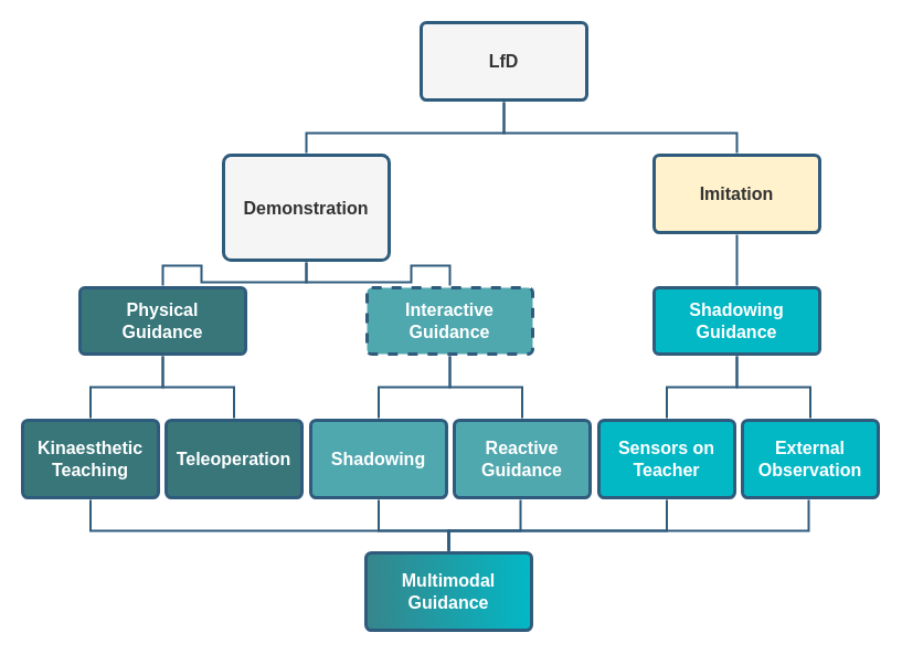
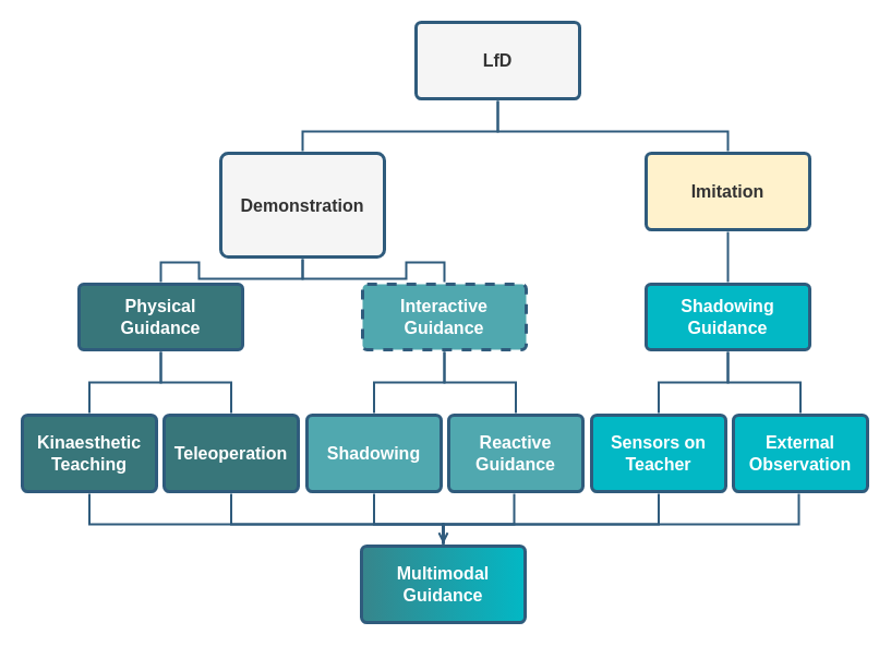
  <mxCell id="0" />
  <mxCell id="1" parent="0" />
  <mxCell id="2" style="edgeStyle=orthogonalEdgeStyle;rounded=0;orthogonalLoop=1;jettySize=auto;html=1;strokeWidth=2;endArrow=none;endFill=0;strokeColor=#2F5B7C;" edge="1" parent="1" source="4" target="7"><mxGeometry relative="1" as="geometry" /></mxCell>
  <mxCell id="3" style="edgeStyle=orthogonalEdgeStyle;rounded=0;orthogonalLoop=1;jettySize=auto;html=1;strokeWidth=2;endArrow=none;endFill=0;strokeColor=#2F5B7C;" edge="1" parent="1" source="4" target="10"><mxGeometry relative="1" as="geometry" /></mxCell>
  <mxCell id="4" value="Demonstration" style="rounded=1;whiteSpace=wrap;html=1;shadow=0;labelBackgroundColor=none;strokeColor=#2f5b7c;strokeWidth=3;fillColor=#f5f5f5;fontFamily=Helvetica;fontSize=16;fontColor=#333333;align=center;fontStyle=1;spacing=5;arcSize=7;perimeterSpacing=2;" parent="1" vertex="1"><mxGeometry x="202" y="140" width="150" height="95" as="geometry" /></mxCell>
  <mxCell id="5" style="edgeStyle=orthogonalEdgeStyle;rounded=0;orthogonalLoop=1;jettySize=auto;html=1;strokeWidth=2;endArrow=none;endFill=0;strokeColor=#2F5B7C;" edge="1" parent="1" source="7" target="12"><mxGeometry relative="1" as="geometry" /></mxCell>
  <mxCell id="6" style="edgeStyle=orthogonalEdgeStyle;rounded=0;orthogonalLoop=1;jettySize=auto;html=1;strokeWidth=2;endArrow=none;endFill=0;strokeColor=#2F5B7C;" edge="1" parent="1" source="7" target="14"><mxGeometry relative="1" as="geometry" /></mxCell>
  <mxCell id="7" value="Physical&lt;div&gt;Guidance&lt;/div&gt;" style="rounded=1;html=1;shadow=0;labelBackgroundColor=none;strokeColor=#2F5B7C;strokeWidth=3;fillColor=#38767a;fontFamily=Helvetica;fontSize=16;fontColor=#FFFFFF;align=center;spacing=5;fontStyle=1;arcSize=7;perimeterSpacing=2;labelBorderColor=none;textShadow=0;whiteSpace=wrap;horizontal=1;" parent="1" vertex="1"><mxGeometry x="72" y="260" width="150" height="60" as="geometry" /></mxCell>
  <mxCell id="8" style="edgeStyle=orthogonalEdgeStyle;rounded=0;orthogonalLoop=1;jettySize=auto;html=1;endArrow=none;endFill=0;strokeWidth=2;strokeColor=#2F5B7C;" parent="1" source="10" target="16" edge="1"><mxGeometry relative="1" as="geometry" /></mxCell>
  <mxCell id="9" style="edgeStyle=orthogonalEdgeStyle;rounded=0;orthogonalLoop=1;jettySize=auto;html=1;endArrow=none;endFill=0;strokeWidth=2;strokeColor=#2F5B7C;" parent="1" source="10" target="18" edge="1"><mxGeometry relative="1" as="geometry" /></mxCell>
  <mxCell id="10" value="Interactive&lt;br&gt;Guidance" style="rounded=1;whiteSpace=wrap;html=1;shadow=0;labelBackgroundColor=none;strokeColor=#2f5b7c;strokeWidth=3;fillColor=#50a8af;fontFamily=Helvetica;fontSize=16;fontColor=#FFFFFF;align=center;spacing=5;fontStyle=1;arcSize=7;perimeterSpacing=2;dashed=1;" parent="1" vertex="1"><mxGeometry x="332" y="260" width="150" height="60" as="geometry" /></mxCell>
- <mxCell id="11" style="edgeStyle=orthogonalEdgeStyle;rounded=0;orthogonalLoop=1;jettySize=auto;html=1;strokeWidth=2;endArrow=none;endFill=0;strokeColor=#2F5B7C;" edge="1" parent="1" source="12" target="19"><mxGeometry relative="1" as="geometry"><Array as="points"><mxPoint x="82" y="480" /><mxPoint x="406" y="480" /></Array></mxGeometry></mxCell>
+ <mxCell id="11" style="edgeStyle=orthogonalEdgeStyle;rounded=0;orthogonalLoop=1;jettySize=auto;html=1;strokeWidth=2;endArrow=open;endFill=0;strokeColor=#2F5B7C;" edge="1" parent="1" source="12" target="19"><mxGeometry relative="1" as="geometry"><Array as="points"><mxPoint x="82" y="480" /><mxPoint x="406" y="480" /></Array></mxGeometry></mxCell>
  <mxCell id="12" value="Kinaesthetic&lt;div&gt;Teaching&lt;/div&gt;" style="rounded=1;whiteSpace=wrap;html=1;shadow=0;labelBackgroundColor=none;strokeColor=#2f5b7c;strokeWidth=3;fillColor=#38767a;fontFamily=Helvetica;fontSize=16;fontColor=#FFFFFF;align=center;spacing=5;fontStyle=1;arcSize=7;perimeterSpacing=2;" parent="1" vertex="1"><mxGeometry x="20" y="380" width="123" height="70" as="geometry" /></mxCell>
+ <mxCell id="13" style="edgeStyle=orthogonalEdgeStyle;rounded=0;orthogonalLoop=1;jettySize=auto;html=1;strokeWidth=2;endArrow=none;endFill=0;strokeColor=#2F5B7C;" edge="1" parent="1" source="14" target="19"><mxGeometry relative="1" as="geometry"><Array as="points"><mxPoint x="212" y="480" /><mxPoint x="406" y="480" /></Array></mxGeometry></mxCell>
  <mxCell id="14" value="Teleoperation" style="rounded=1;whiteSpace=wrap;html=1;shadow=0;labelBackgroundColor=none;strokeColor=#2f5b7c;strokeWidth=3;fillColor=#38767a;fontFamily=Helvetica;fontSize=16;fontColor=#FFFFFF;align=center;spacing=5;fontStyle=1;arcSize=7;perimeterSpacing=2;" parent="1" vertex="1"><mxGeometry x="150" y="380" width="123" height="70" as="geometry" /></mxCell>
  <mxCell id="15" style="edgeStyle=orthogonalEdgeStyle;rounded=0;orthogonalLoop=1;jettySize=auto;html=1;entryX=0.5;entryY=0;entryDx=0;entryDy=0;strokeWidth=2;endArrow=none;endFill=0;strokeColor=#2F5B7C;" parent="1" source="16" target="19" edge="1"><mxGeometry relative="1" as="geometry"><Array as="points"><mxPoint x="343" y="480" /><mxPoint x="406" y="480" /></Array></mxGeometry></mxCell>
  <mxCell id="16" value="Shadowing" style="rounded=1;whiteSpace=wrap;html=1;shadow=0;labelBackgroundColor=none;strokeColor=#2f5b7c;strokeWidth=3;fillColor=#50a8af;fontFamily=Helvetica;fontSize=16;fontColor=#FFFFFF;align=center;spacing=5;fontStyle=1;arcSize=7;perimeterSpacing=2;" parent="1" vertex="1"><mxGeometry x="281" y="380" width="123" height="70" as="geometry" /></mxCell>
  <mxCell id="17" style="edgeStyle=orthogonalEdgeStyle;rounded=0;orthogonalLoop=1;jettySize=auto;html=1;entryX=0.5;entryY=0;entryDx=0;entryDy=0;strokeWidth=2;endArrow=none;endFill=0;strokeColor=#2F5B7C;" parent="1" source="18" target="19" edge="1"><mxGeometry relative="1" as="geometry"><Array as="points"><mxPoint x="471" y="480" /><mxPoint x="406" y="480" /></Array></mxGeometry></mxCell>
  <mxCell id="18" value="Reactive&lt;div&gt;Guidance&lt;/div&gt;" style="rounded=1;whiteSpace=wrap;html=1;shadow=0;labelBackgroundColor=none;strokeColor=#2f5b7c;strokeWidth=3;fillColor=#50a8af;fontFamily=Helvetica;fontSize=16;fontColor=#FFFFFF;align=center;spacing=5;fontStyle=1;arcSize=7;perimeterSpacing=2;" parent="1" vertex="1"><mxGeometry x="411" y="380" width="123" height="70" as="geometry" /></mxCell>
  <mxCell id="19" value="Multimodal Guidance" style="rounded=1;whiteSpace=wrap;html=1;shadow=0;labelBackgroundColor=none;strokeColor=#2f5b7c;strokeWidth=3;fillColor=#02B8C5;fontFamily=Helvetica;fontSize=16;fontColor=#FFFFFF;align=center;fontStyle=1;spacing=5;arcSize=7;perimeterSpacing=2;gradientColor=#37858B;gradientDirection=west;" parent="1" vertex="1"><mxGeometry x="331" y="500" width="150" height="70" as="geometry" /></mxCell>
  <mxCell id="20" style="edgeStyle=orthogonalEdgeStyle;rounded=0;orthogonalLoop=1;jettySize=auto;html=1;strokeColor=#2F5B7C;endArrow=none;endFill=0;strokeWidth=2;" parent="1" source="22" target="31" edge="1"><mxGeometry relative="1" as="geometry"><Array as="points"><mxPoint x="456" y="120" /><mxPoint x="667" y="120" /></Array></mxGeometry></mxCell>
  <mxCell id="21" style="edgeStyle=orthogonalEdgeStyle;rounded=0;orthogonalLoop=1;jettySize=auto;html=1;strokeWidth=2;endArrow=none;endFill=0;strokeColor=#2F5B7C;" edge="1" parent="1" source="22" target="4"><mxGeometry relative="1" as="geometry"><Array as="points"><mxPoint x="456" y="120" /><mxPoint x="277" y="120" /></Array></mxGeometry></mxCell>
  <mxCell id="22" value="LfD" style="rounded=1;whiteSpace=wrap;html=1;shadow=0;labelBackgroundColor=none;strokeColor=#2f5b7c;strokeWidth=3;fillColor=#f5f5f5;fontFamily=Helvetica;fontSize=16;fontColor=#333333;align=center;fontStyle=1;spacing=5;arcSize=7;perimeterSpacing=2;" parent="1" vertex="1"><mxGeometry x="381" y="20" width="150" height="70" as="geometry" /></mxCell>
  <mxCell id="23" style="edgeStyle=orthogonalEdgeStyle;rounded=0;orthogonalLoop=1;jettySize=auto;html=1;endArrow=none;endFill=0;strokeWidth=2;strokeColor=#2F5B7C;" parent="1" source="25" target="27" edge="1"><mxGeometry relative="1" as="geometry" /></mxCell>
  <mxCell id="24" style="edgeStyle=orthogonalEdgeStyle;rounded=0;orthogonalLoop=1;jettySize=auto;html=1;endArrow=none;endFill=0;strokeWidth=2;strokeColor=#2F5B7C;" parent="1" source="25" target="29" edge="1"><mxGeometry relative="1" as="geometry" /></mxCell>
  <mxCell id="25" value="Shadowing&lt;div&gt;Guidance&lt;/div&gt;" style="rounded=1;whiteSpace=wrap;html=1;shadow=0;labelBackgroundColor=none;strokeColor=#2f5b7c;strokeWidth=3;fillColor=#02B8C5;fontFamily=Helvetica;fontSize=16;fontColor=#FFFFFF;align=center;spacing=5;fontStyle=1;arcSize=7;perimeterSpacing=2;" parent="1" vertex="1"><mxGeometry x="592" y="260" width="150" height="60" as="geometry" /></mxCell>
  <mxCell id="26" style="edgeStyle=orthogonalEdgeStyle;rounded=0;orthogonalLoop=1;jettySize=auto;html=1;entryX=0.5;entryY=0;entryDx=0;entryDy=0;strokeWidth=2;endArrow=none;endFill=0;strokeColor=#2F5B7C;" parent="1" source="27" target="19" edge="1"><mxGeometry relative="1" as="geometry"><Array as="points"><mxPoint x="603" y="480" /><mxPoint x="406" y="480" /></Array></mxGeometry></mxCell>
  <mxCell id="27" value="Sensors on&lt;div&gt;Teacher&lt;/div&gt;" style="rounded=1;whiteSpace=wrap;html=1;shadow=0;labelBackgroundColor=none;strokeColor=#2f5b7c;strokeWidth=3;fillColor=#02B8C5;fontFamily=Helvetica;fontSize=16;fontColor=#FFFFFF;align=center;spacing=5;fontStyle=1;arcSize=7;perimeterSpacing=2;" parent="1" vertex="1"><mxGeometry x="542" y="380" width="123" height="70" as="geometry" /></mxCell>
  <mxCell id="28" style="edgeStyle=orthogonalEdgeStyle;rounded=0;orthogonalLoop=1;jettySize=auto;html=1;strokeWidth=2;endArrow=none;endFill=0;strokeColor=#2F5B7C;" parent="1" source="29" target="19" edge="1"><mxGeometry relative="1" as="geometry"><Array as="points"><mxPoint x="732" y="480" /><mxPoint x="406" y="480" /></Array></mxGeometry></mxCell>
  <mxCell id="29" value="External&lt;div&gt;Observation&lt;/div&gt;" style="rounded=1;whiteSpace=wrap;html=1;shadow=0;labelBackgroundColor=none;strokeColor=#2f5b7c;strokeWidth=3;fillColor=#02B8C5;fontFamily=Helvetica;fontSize=16;fontColor=#FFFFFF;align=center;spacing=5;fontStyle=1;arcSize=7;perimeterSpacing=2;" parent="1" vertex="1"><mxGeometry x="672" y="380" width="123" height="70" as="geometry" /></mxCell>
  <mxCell id="30" style="edgeStyle=orthogonalEdgeStyle;rounded=0;orthogonalLoop=1;jettySize=auto;html=1;entryX=0.5;entryY=0;entryDx=0;entryDy=0;strokeColor=#2F5B7C;endArrow=none;endFill=0;strokeWidth=2;" parent="1" source="31" target="25" edge="1"><mxGeometry relative="1" as="geometry" /></mxCell>
  <mxCell id="31" value="Imitation" style="rounded=1;whiteSpace=wrap;html=1;shadow=0;labelBackgroundColor=none;strokeColor=#2f5b7c;strokeWidth=3;fillColor=#fff2cc;fontFamily=Helvetica;fontSize=16;fontColor=#333333;align=center;fontStyle=1;spacing=5;arcSize=7;perimeterSpacing=2;" parent="1" vertex="1"><mxGeometry x="592" y="140" width="150" height="70" as="geometry" /></mxCell>
